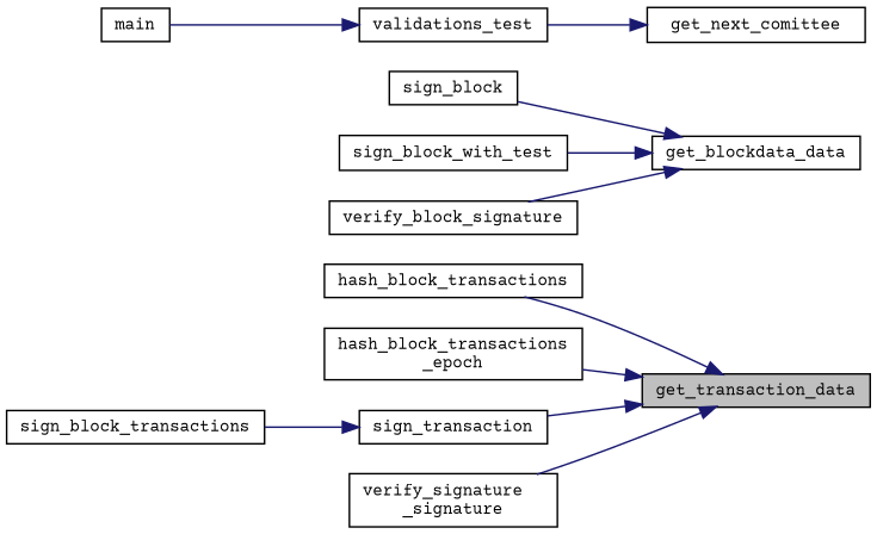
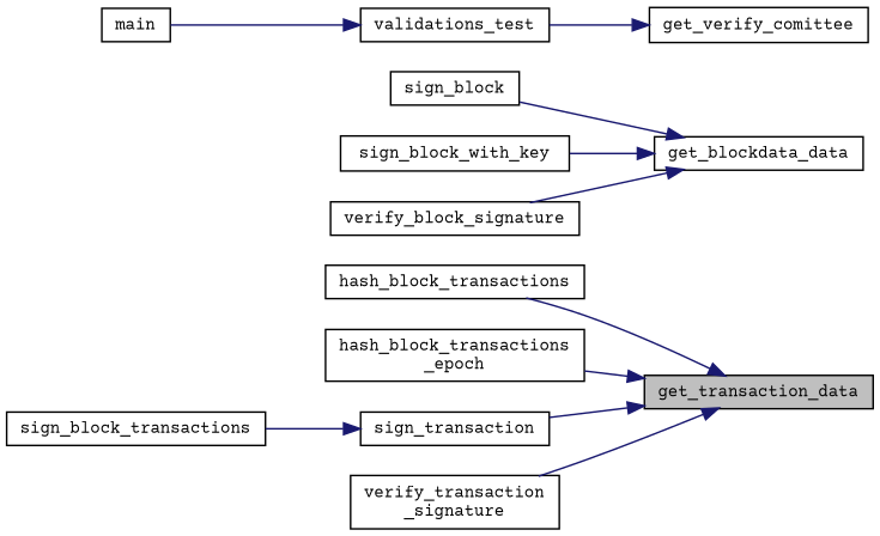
  digraph {
    fontname="Courier Prime"
    rankdir=RL
    node [color=black fillcolor=white fontname="Courier Prime" fontsize=10 shape=record style=filled]
    edge [color=midnightblue dir=back fontname="Courier Prime" fontsize=10 labelfontname=Helvetica labelfontsize=10 style=solid]
    n1 [fillcolor=grey75 fontcolor=black height=0.2 label=get_transaction_data width=0.4]
    n2 [height=0.2 label=hash_block_transactions width=0.4]
    n3 [height=0.2 label="hash_block_transactions\l_epoch" width=0.4]
    n4 [height=0.2 label=sign_transaction width=0.4]
-   n5 [height=0.2 label="verify_signature\l_signature" width=0.4]
+   n5 [height=0.2 label="verify_transaction\l_signature" width=0.4]
    n6 [height=0.2 label=get_blockdata_data width=0.4]
    n7 [height=0.2 label=sign_block width=0.4]
-   n8 [height=0.2 label=sign_block_with_test width=0.4]
+   n8 [height=0.2 label=sign_block_with_key width=0.4]
    n9 [height=0.2 label=verify_block_signature width=0.4]
    n10 [height=0.2 label=sign_block_transactions width=0.4]
-   n11 [height=0.2 label=get_next_comittee width=0.4]
+   n11 [height=0.2 label=get_verify_comittee width=0.4]
    n12 [height=0.2 label=validations_test width=0.4]
    n13 [height=0.2 label=main width=0.4]
    n1 -> n2
    n1 -> n3
    n1 -> n4
    n1 -> n5
    n4 -> n10
    n6 -> n7
    n6 -> n8
    n6 -> n9
    n11 -> n12
    n12 -> n13
  }
